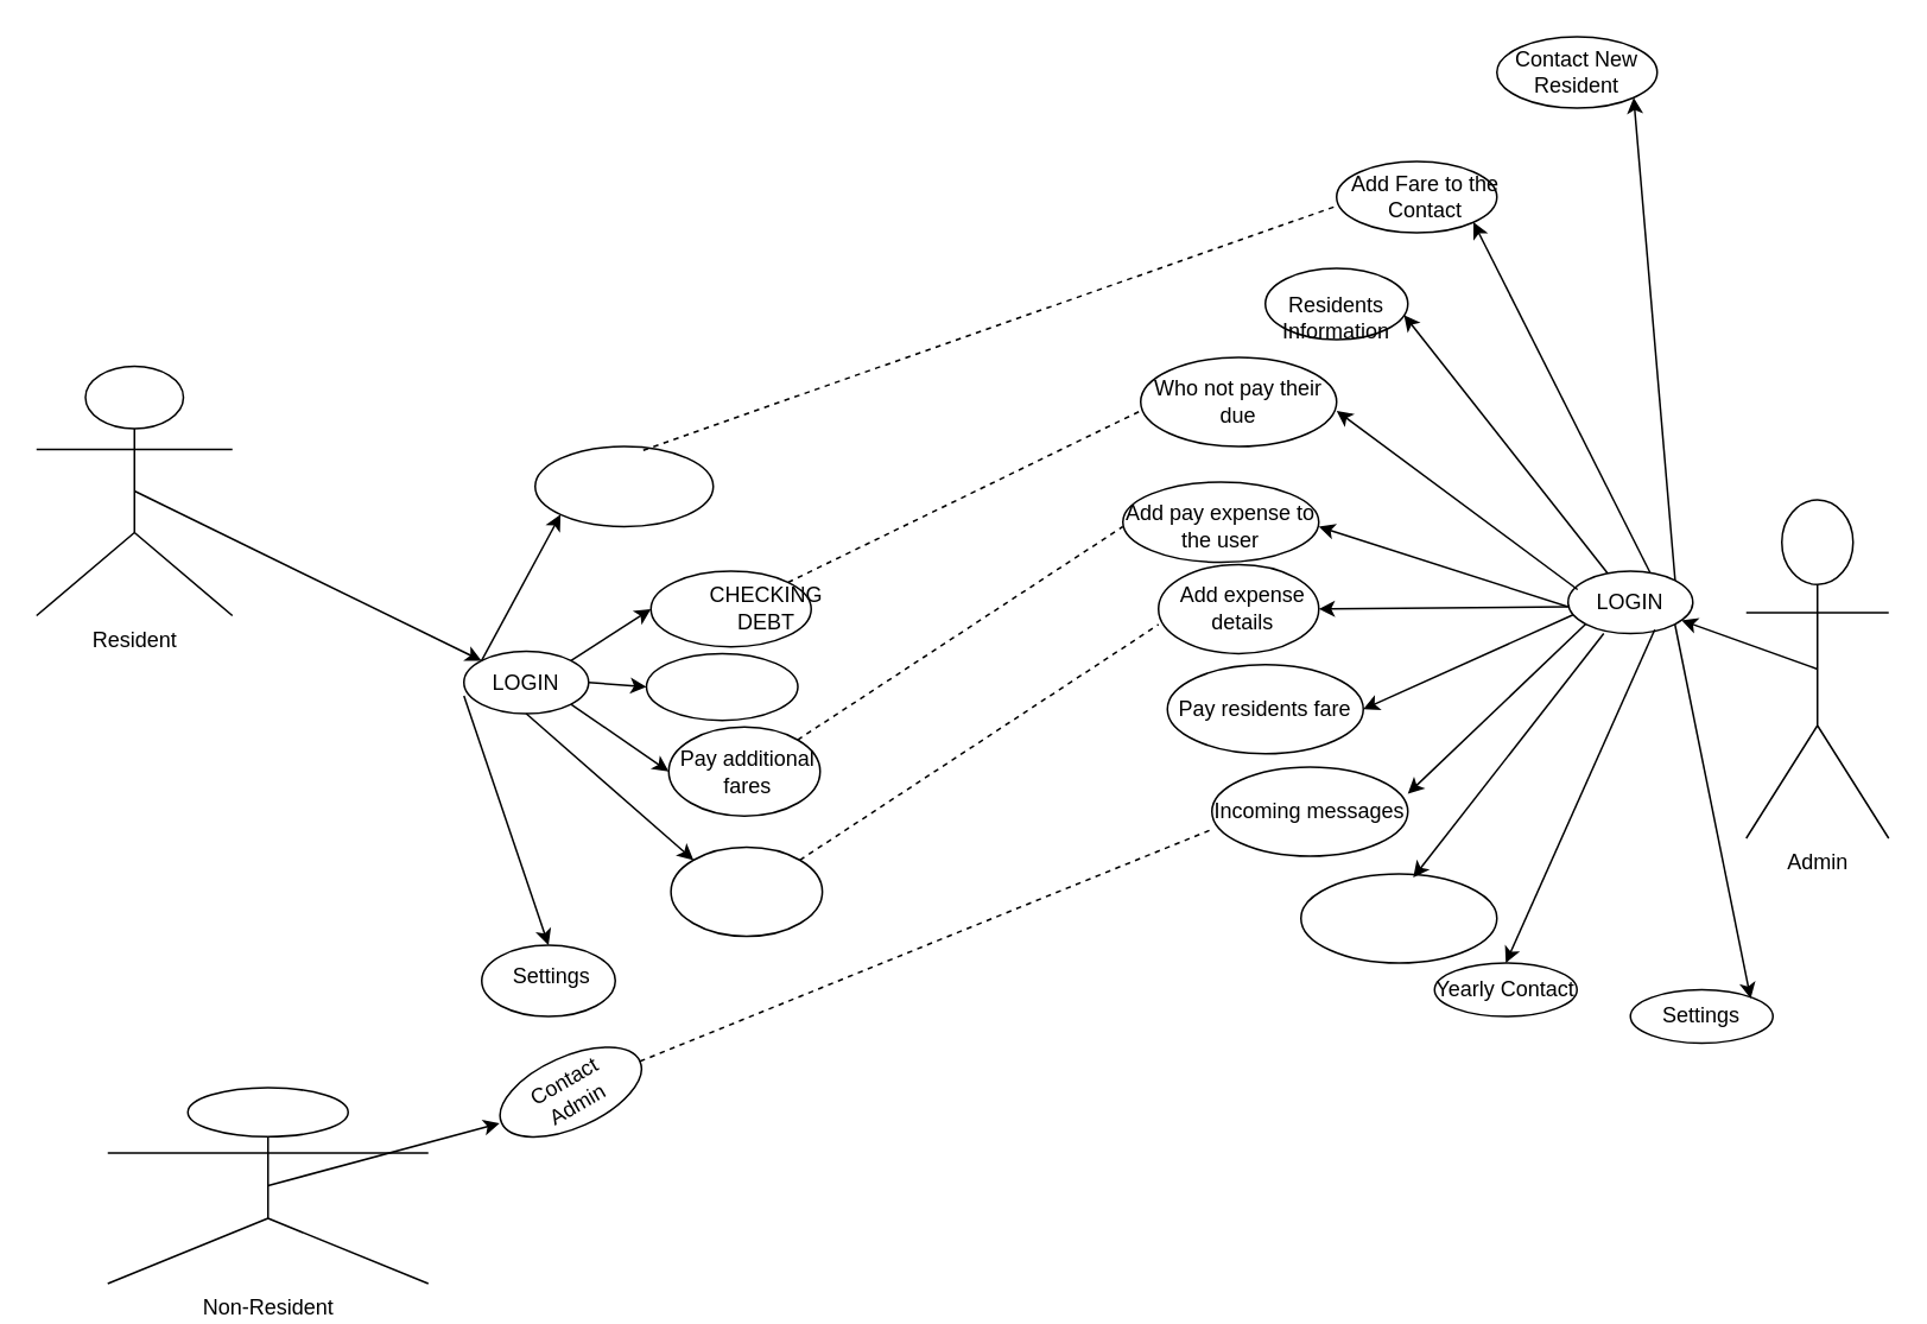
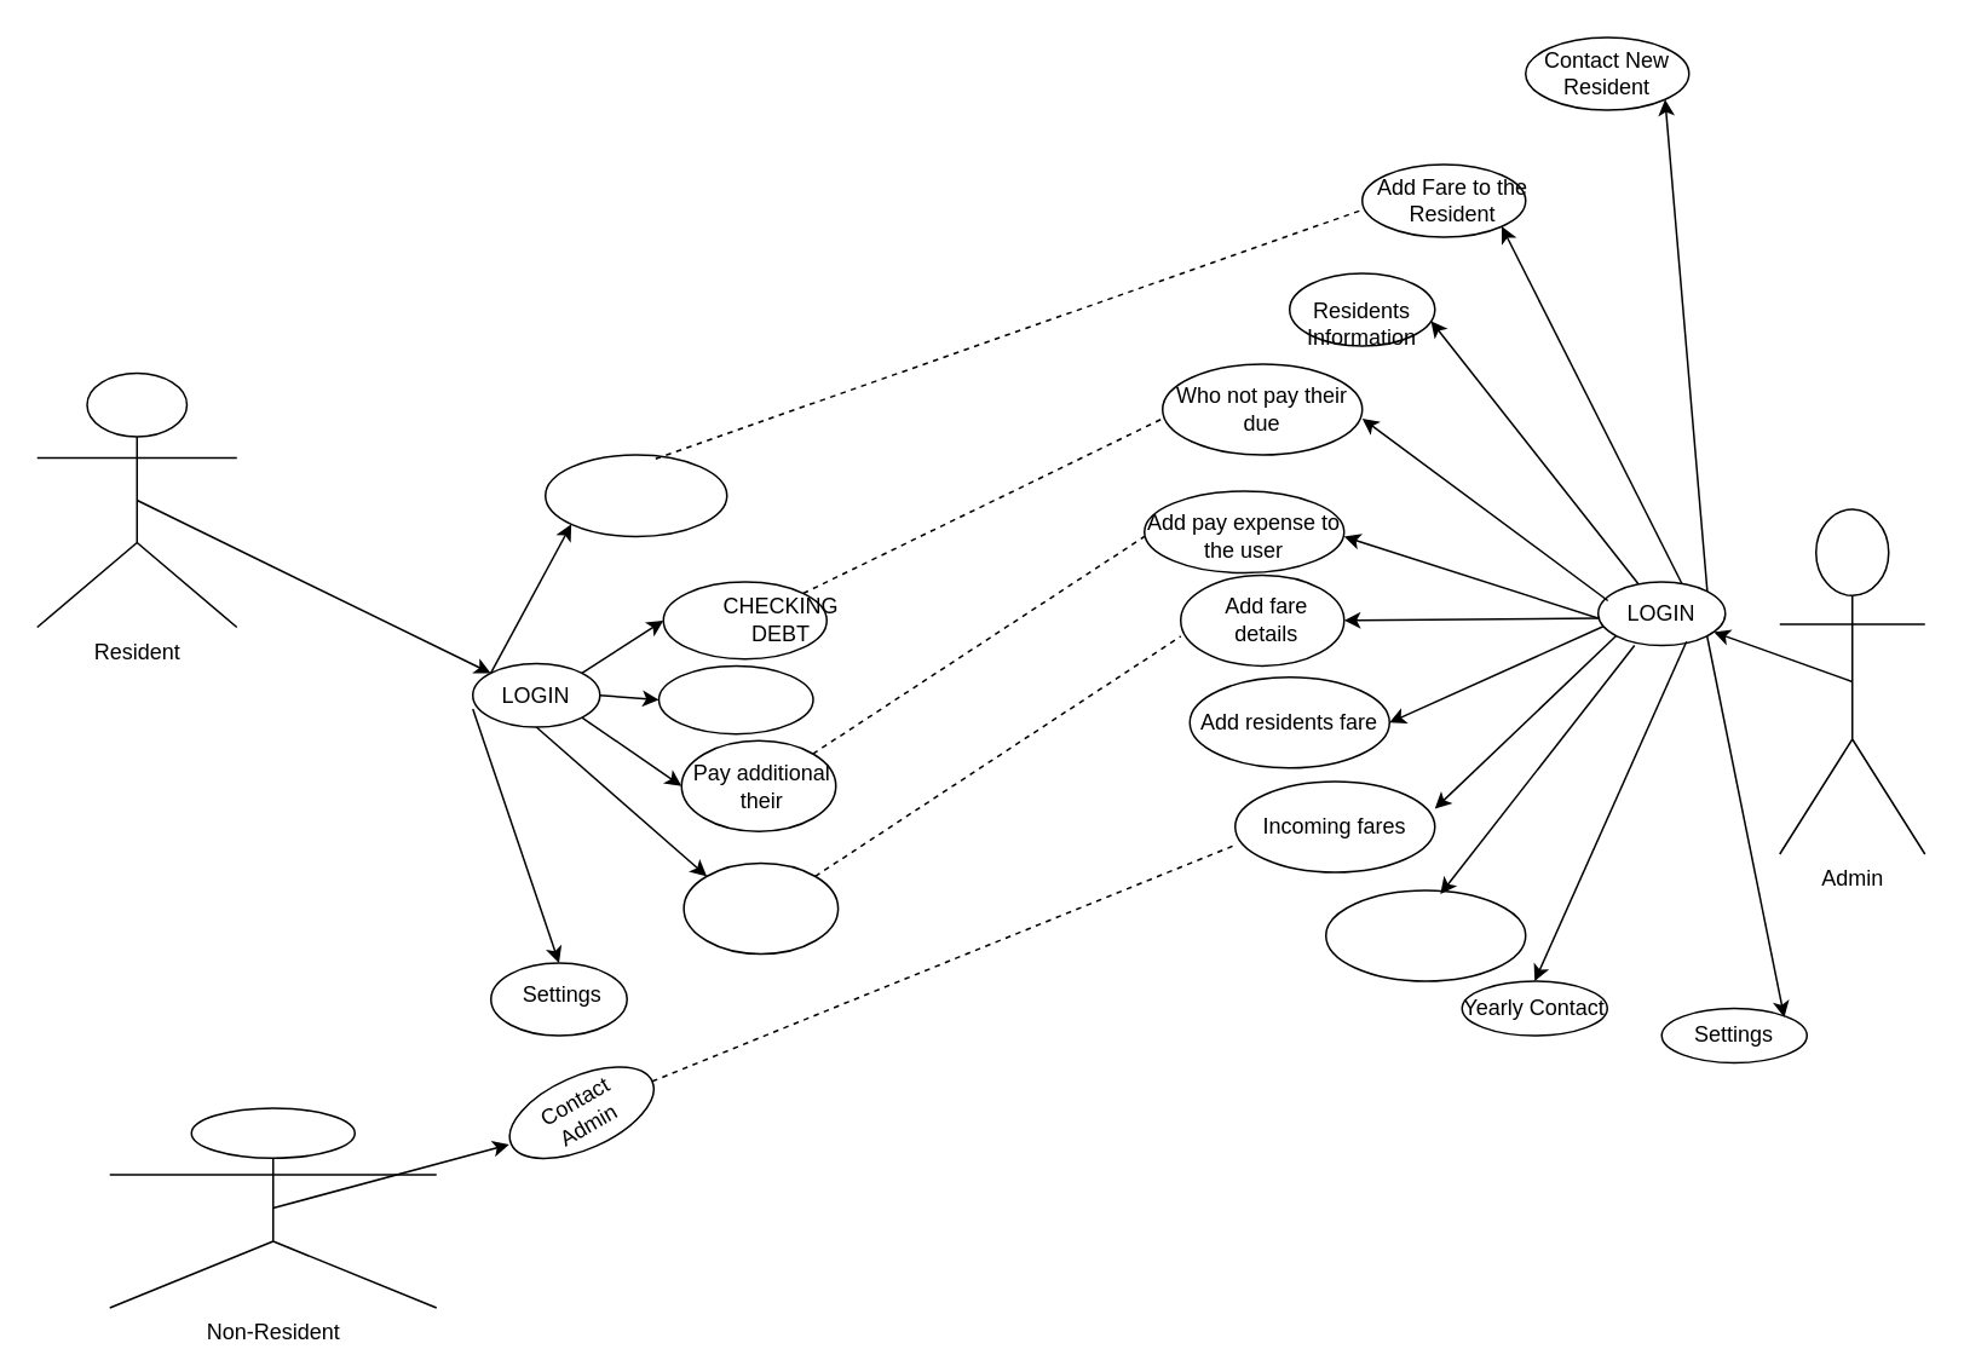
  <mxCell id="0" />
  <mxCell id="1" parent="0" />
  <mxCell id="2" value="Resident&lt;br&gt;" style="shape=umlActor;verticalLabelPosition=bottom;verticalAlign=top;html=1;outlineConnect=0;" vertex="1" parent="1"><mxGeometry x="20" y="205" width="110" height="140" as="geometry" /></mxCell>
  <mxCell id="3" value="" style="endArrow=classic;html=1;exitX=0.5;exitY=0.5;exitDx=0;exitDy=0;exitPerimeter=0;" edge="1" parent="1" source="2" target="4"><mxGeometry width="50" height="50" relative="1" as="geometry"><mxPoint x="230" y="380" as="sourcePoint" /><mxPoint x="280" y="380" as="targetPoint" /><Array as="points" /></mxGeometry></mxCell>
  <mxCell id="4" value="" style="ellipse;whiteSpace=wrap;html=1;" vertex="1" parent="1"><mxGeometry x="260" y="365" width="70" height="35" as="geometry" /></mxCell>
  <mxCell id="5" value="LOGIN" style="text;html=1;strokeColor=none;fillColor=none;align=center;verticalAlign=middle;whiteSpace=wrap;rounded=0;" vertex="1" parent="1"><mxGeometry x="275" y="372.5" width="40" height="20" as="geometry" /></mxCell>
  <mxCell id="6" value="" style="endArrow=classic;html=1;entryX=0;entryY=1;entryDx=0;entryDy=0;exitX=0;exitY=0;exitDx=0;exitDy=0;" edge="1" parent="1" source="4" target="8"><mxGeometry width="50" height="50" relative="1" as="geometry"><mxPoint x="300" y="365" as="sourcePoint" /><mxPoint x="347.108" y="328.763" as="targetPoint" /></mxGeometry></mxCell>
  <mxCell id="7" value="" style="endArrow=classic;html=1;exitX=1;exitY=0;exitDx=0;exitDy=0;entryX=0;entryY=0.5;entryDx=0;entryDy=0;" edge="1" parent="1" source="4" target="9"><mxGeometry width="50" height="50" relative="1" as="geometry"><mxPoint x="360" y="392.5" as="sourcePoint" /><mxPoint x="380" y="380" as="targetPoint" /></mxGeometry></mxCell>
  <mxCell id="8" value="" style="ellipse;whiteSpace=wrap;html=1;" vertex="1" parent="1"><mxGeometry x="300" y="250" width="100" height="45" as="geometry" /></mxCell>
  <mxCell id="9" value="" style="ellipse;whiteSpace=wrap;html=1;" vertex="1" parent="1"><mxGeometry x="365" y="320" width="90" height="42.5" as="geometry" /></mxCell>
  <mxCell id="10" value="CHECKING DEBT" style="text;html=1;strokeColor=none;fillColor=none;align=center;verticalAlign=middle;whiteSpace=wrap;rounded=0;" vertex="1" parent="1"><mxGeometry x="410" y="331.25" width="40" height="20" as="geometry" /></mxCell>
  <mxCell id="11" value="" style="ellipse;whiteSpace=wrap;html=1;" vertex="1" parent="1"><mxGeometry x="362.5" y="366.25" width="85" height="37.5" as="geometry" /></mxCell>
  <mxCell id="12" value="" style="endArrow=classic;html=1;exitX=1;exitY=0.5;exitDx=0;exitDy=0;entryX=0;entryY=0.5;entryDx=0;entryDy=0;" edge="1" parent="1" source="4" target="11"><mxGeometry width="50" height="50" relative="1" as="geometry"><mxPoint x="315" y="433.75" as="sourcePoint" /><mxPoint x="365" y="383.75" as="targetPoint" /></mxGeometry></mxCell>
  <mxCell id="13" value="" style="ellipse;whiteSpace=wrap;html=1;" vertex="1" parent="1"><mxGeometry x="375" y="407.5" width="85" height="50" as="geometry" /></mxCell>
- <mxCell id="14" value="Pay additional fares" style="text;html=1;strokeColor=none;fillColor=none;align=center;verticalAlign=middle;whiteSpace=wrap;rounded=0;" vertex="1" parent="1"><mxGeometry x="372.5" y="422.5" width="92.5" height="20" as="geometry" /></mxCell>
+ <mxCell id="14" value="Pay additional their" style="text;html=1;strokeColor=none;fillColor=none;align=center;verticalAlign=middle;whiteSpace=wrap;rounded=0;" vertex="1" parent="1"><mxGeometry x="372.5" y="422.5" width="92.5" height="20" as="geometry" /></mxCell>
  <mxCell id="15" value="" style="endArrow=classic;html=1;entryX=0;entryY=0.5;entryDx=0;entryDy=0;exitX=1;exitY=1;exitDx=0;exitDy=0;" edge="1" parent="1" source="4" target="13"><mxGeometry width="50" height="50" relative="1" as="geometry"><mxPoint x="275" y="460" as="sourcePoint" /><mxPoint x="325" y="410" as="targetPoint" /></mxGeometry></mxCell>
  <mxCell id="16" value="" style="ellipse;whiteSpace=wrap;html=1;" vertex="1" parent="1"><mxGeometry x="376.25" y="475" width="85" height="50" as="geometry" /></mxCell>
  <mxCell id="17" value="" style="endArrow=classic;html=1;entryX=0;entryY=0;entryDx=0;entryDy=0;exitX=0.5;exitY=1;exitDx=0;exitDy=0;" edge="1" parent="1" source="4" target="16"><mxGeometry width="50" height="50" relative="1" as="geometry"><mxPoint x="220" y="480" as="sourcePoint" /><mxPoint x="270" y="430" as="targetPoint" /></mxGeometry></mxCell>
  <mxCell id="18" value="" style="ellipse;whiteSpace=wrap;html=1;" vertex="1" parent="1"><mxGeometry x="270" y="530" width="75" height="40" as="geometry" /></mxCell>
  <mxCell id="19" value="Settings" style="text;html=1;strokeColor=none;fillColor=none;align=center;verticalAlign=middle;whiteSpace=wrap;rounded=0;" vertex="1" parent="1"><mxGeometry x="272.5" y="540" width="72.5" height="15" as="geometry" /></mxCell>
  <mxCell id="20" value="" style="endArrow=classic;html=1;entryX=0.5;entryY=0;entryDx=0;entryDy=0;exitX=0;exitY=0.714;exitDx=0;exitDy=0;exitPerimeter=0;" edge="1" parent="1" source="4" target="18"><mxGeometry width="50" height="50" relative="1" as="geometry"><mxPoint x="200" y="495" as="sourcePoint" /><mxPoint x="250" y="445" as="targetPoint" /></mxGeometry></mxCell>
  <mxCell id="21" value="Admin" style="shape=umlActor;verticalLabelPosition=bottom;verticalAlign=top;html=1;outlineConnect=0;" vertex="1" parent="1"><mxGeometry x="980" y="280" width="80" height="190" as="geometry" /></mxCell>
  <mxCell id="22" value="LOGIN" style="ellipse;whiteSpace=wrap;html=1;" vertex="1" parent="1"><mxGeometry x="880" y="320" width="70" height="35" as="geometry" /></mxCell>
  <mxCell id="23" value="" style="endArrow=classic;html=1;exitX=0.5;exitY=0.5;exitDx=0;exitDy=0;exitPerimeter=0;" edge="1" parent="1" source="21" target="22"><mxGeometry width="50" height="50" relative="1" as="geometry"><mxPoint x="860" y="202.5" as="sourcePoint" /><mxPoint x="910" y="152.5" as="targetPoint" /></mxGeometry></mxCell>
  <mxCell id="24" value="Contact New Resident" style="ellipse;whiteSpace=wrap;html=1;" vertex="1" parent="1"><mxGeometry x="840" y="20" width="90" height="40" as="geometry" /></mxCell>
  <mxCell id="25" value="" style="endArrow=classic;html=1;entryX=1;entryY=1;entryDx=0;entryDy=0;exitX=1;exitY=0;exitDx=0;exitDy=0;" edge="1" parent="1" source="22" target="24"><mxGeometry width="50" height="50" relative="1" as="geometry"><mxPoint x="800" y="125" as="sourcePoint" /><mxPoint x="850" y="75" as="targetPoint" /></mxGeometry></mxCell>
  <mxCell id="26" value="" style="ellipse;whiteSpace=wrap;html=1;" vertex="1" parent="1"><mxGeometry x="750" y="90" width="90" height="40" as="geometry" /></mxCell>
- <mxCell id="27" value="Add Fare to the Contact" style="text;html=1;strokeColor=none;fillColor=none;align=center;verticalAlign=middle;whiteSpace=wrap;rounded=0;" vertex="1" parent="1"><mxGeometry x="750" y="100" width="100" height="20" as="geometry" /></mxCell>
+ <mxCell id="27" value="Add Fare to the Resident" style="text;html=1;strokeColor=none;fillColor=none;align=center;verticalAlign=middle;whiteSpace=wrap;rounded=0;" vertex="1" parent="1"><mxGeometry x="750" y="100" width="100" height="20" as="geometry" /></mxCell>
  <mxCell id="28" value="" style="ellipse;whiteSpace=wrap;html=1;" vertex="1" parent="1"><mxGeometry x="710" y="150" width="80" height="40" as="geometry" /></mxCell>
  <mxCell id="29" value="Residents Information" style="text;html=1;strokeColor=none;fillColor=none;align=center;verticalAlign=middle;whiteSpace=wrap;rounded=0;" vertex="1" parent="1"><mxGeometry x="730" y="167.5" width="40" height="20" as="geometry" /></mxCell>
  <mxCell id="30" value="" style="endArrow=classic;html=1;entryX=1;entryY=1;entryDx=0;entryDy=0;exitX=0.66;exitY=0.033;exitDx=0;exitDy=0;exitPerimeter=0;" edge="1" parent="1" source="22" target="26"><mxGeometry width="50" height="50" relative="1" as="geometry"><mxPoint x="640" y="160" as="sourcePoint" /><mxPoint x="690" y="110" as="targetPoint" /></mxGeometry></mxCell>
  <mxCell id="31" value="" style="endArrow=classic;html=1;entryX=0.973;entryY=0.654;entryDx=0;entryDy=0;entryPerimeter=0;" edge="1" parent="1" source="22" target="28"><mxGeometry width="50" height="50" relative="1" as="geometry"><mxPoint x="750" y="190" as="sourcePoint" /><mxPoint x="800" y="140" as="targetPoint" /></mxGeometry></mxCell>
  <mxCell id="32" value="" style="ellipse;whiteSpace=wrap;html=1;" vertex="1" parent="1"><mxGeometry x="640" y="200" width="110" height="50" as="geometry" /></mxCell>
  <mxCell id="33" value="Who not pay their due" style="text;html=1;strokeColor=none;fillColor=none;align=center;verticalAlign=middle;whiteSpace=wrap;rounded=0;" vertex="1" parent="1"><mxGeometry x="640" y="215" width="110" height="20" as="geometry" /></mxCell>
  <mxCell id="34" value="" style="ellipse;whiteSpace=wrap;html=1;" vertex="1" parent="1"><mxGeometry x="630" y="270" width="110" height="45" as="geometry" /></mxCell>
  <mxCell id="35" value="Add pay expense to the user" style="text;html=1;strokeColor=none;fillColor=none;align=center;verticalAlign=middle;whiteSpace=wrap;rounded=0;" vertex="1" parent="1"><mxGeometry x="630" y="285" width="110" height="20" as="geometry" /></mxCell>
  <mxCell id="36" value="" style="ellipse;whiteSpace=wrap;html=1;" vertex="1" parent="1"><mxGeometry x="650" y="316.25" width="90" height="50" as="geometry" /></mxCell>
- <mxCell id="37" value="Add expense details" style="text;html=1;strokeColor=none;fillColor=none;align=center;verticalAlign=middle;whiteSpace=wrap;rounded=0;" vertex="1" parent="1"><mxGeometry x="655" y="331.25" width="85" height="20" as="geometry" /></mxCell>
+ <mxCell id="37" value="Add fare details" style="text;html=1;strokeColor=none;fillColor=none;align=center;verticalAlign=middle;whiteSpace=wrap;rounded=0;" vertex="1" parent="1"><mxGeometry x="655" y="331.25" width="85" height="20" as="geometry" /></mxCell>
  <mxCell id="38" value="" style="ellipse;whiteSpace=wrap;html=1;" vertex="1" parent="1"><mxGeometry x="655" y="372.5" width="110" height="50" as="geometry" /></mxCell>
- <mxCell id="39" value="Pay residents fare" style="text;html=1;strokeColor=none;fillColor=none;align=center;verticalAlign=middle;whiteSpace=wrap;rounded=0;" vertex="1" parent="1"><mxGeometry x="655" y="387.5" width="110" height="20" as="geometry" /></mxCell>
+ <mxCell id="39" value="Add residents fare" style="text;html=1;strokeColor=none;fillColor=none;align=center;verticalAlign=middle;whiteSpace=wrap;rounded=0;" vertex="1" parent="1"><mxGeometry x="655" y="387.5" width="110" height="20" as="geometry" /></mxCell>
  <mxCell id="40" value="" style="ellipse;whiteSpace=wrap;html=1;" vertex="1" parent="1"><mxGeometry x="680" y="430" width="110" height="50" as="geometry" /></mxCell>
- <mxCell id="41" value="Incoming messages" style="text;html=1;strokeColor=none;fillColor=none;align=center;verticalAlign=middle;whiteSpace=wrap;rounded=0;" vertex="1" parent="1"><mxGeometry x="680" y="445" width="110" height="20" as="geometry" /></mxCell>
+ <mxCell id="41" value="Incoming fares" style="text;html=1;strokeColor=none;fillColor=none;align=center;verticalAlign=middle;whiteSpace=wrap;rounded=0;" vertex="1" parent="1"><mxGeometry x="680" y="445" width="110" height="20" as="geometry" /></mxCell>
  <mxCell id="42" value="" style="ellipse;whiteSpace=wrap;html=1;" vertex="1" parent="1"><mxGeometry x="730" y="490" width="110" height="50" as="geometry" /></mxCell>
  <mxCell id="43" value="" style="ellipse;whiteSpace=wrap;html=1;" vertex="1" parent="1"><mxGeometry x="805" y="540" width="80" height="30" as="geometry" /></mxCell>
  <mxCell id="44" value="Yearly Contact" style="text;html=1;strokeColor=none;fillColor=none;align=center;verticalAlign=middle;whiteSpace=wrap;rounded=0;" vertex="1" parent="1"><mxGeometry x="790" y="545" width="110" height="20" as="geometry" /></mxCell>
  <mxCell id="45" value="" style="ellipse;whiteSpace=wrap;html=1;" vertex="1" parent="1"><mxGeometry x="915" y="555" width="80" height="30" as="geometry" /></mxCell>
  <mxCell id="46" value="Settings" style="text;html=1;strokeColor=none;fillColor=none;align=center;verticalAlign=middle;whiteSpace=wrap;rounded=0;" vertex="1" parent="1"><mxGeometry x="900" y="560" width="110" height="20" as="geometry" /></mxCell>
  <mxCell id="47" value="" style="endArrow=classic;html=1;entryX=1;entryY=0.75;entryDx=0;entryDy=0;exitX=0.076;exitY=0.295;exitDx=0;exitDy=0;exitPerimeter=0;" edge="1" parent="1" source="22" target="33"><mxGeometry width="50" height="50" relative="1" as="geometry"><mxPoint x="735" y="268.75" as="sourcePoint" /><mxPoint x="785" y="218.75" as="targetPoint" /></mxGeometry></mxCell>
  <mxCell id="48" value="" style="endArrow=classic;html=1;entryX=1;entryY=0.5;entryDx=0;entryDy=0;" edge="1" parent="1" target="35"><mxGeometry width="50" height="50" relative="1" as="geometry"><mxPoint x="880" y="340" as="sourcePoint" /><mxPoint x="760" y="270" as="targetPoint" /></mxGeometry></mxCell>
  <mxCell id="49" value="" style="endArrow=classic;html=1;entryX=1;entryY=0.5;entryDx=0;entryDy=0;" edge="1" parent="1" target="37"><mxGeometry width="50" height="50" relative="1" as="geometry"><mxPoint x="880" y="340" as="sourcePoint" /><mxPoint x="720" y="305" as="targetPoint" /></mxGeometry></mxCell>
  <mxCell id="50" value="" style="endArrow=classic;html=1;entryX=1;entryY=0.5;entryDx=0;entryDy=0;exitX=0.04;exitY=0.7;exitDx=0;exitDy=0;exitPerimeter=0;" edge="1" parent="1" source="22" target="39"><mxGeometry width="50" height="50" relative="1" as="geometry"><mxPoint x="770" y="410" as="sourcePoint" /><mxPoint x="820" y="360" as="targetPoint" /></mxGeometry></mxCell>
  <mxCell id="51" value="" style="endArrow=classic;html=1;entryX=1;entryY=0;entryDx=0;entryDy=0;exitX=0;exitY=1;exitDx=0;exitDy=0;" edge="1" parent="1" source="22" target="41"><mxGeometry width="50" height="50" relative="1" as="geometry"><mxPoint x="910" y="355" as="sourcePoint" /><mxPoint x="820" y="381.25" as="targetPoint" /></mxGeometry></mxCell>
  <mxCell id="52" value="" style="endArrow=classic;html=1;entryX=0.573;entryY=0.04;entryDx=0;entryDy=0;entryPerimeter=0;" edge="1" parent="1" target="42"><mxGeometry width="50" height="50" relative="1" as="geometry"><mxPoint x="900" y="355" as="sourcePoint" /><mxPoint x="900" y="401.25" as="targetPoint" /><Array as="points" /></mxGeometry></mxCell>
  <mxCell id="53" value="" style="endArrow=classic;html=1;entryX=0.5;entryY=0;entryDx=0;entryDy=0;exitX=0.695;exitY=0.938;exitDx=0;exitDy=0;exitPerimeter=0;" edge="1" parent="1" source="22" target="43"><mxGeometry width="50" height="50" relative="1" as="geometry"><mxPoint x="790" y="535" as="sourcePoint" /><mxPoint x="840" y="485" as="targetPoint" /></mxGeometry></mxCell>
  <mxCell id="54" value="" style="endArrow=classic;html=1;entryX=0.75;entryY=0;entryDx=0;entryDy=0;" edge="1" parent="1" target="46"><mxGeometry width="50" height="50" relative="1" as="geometry"><mxPoint x="940" y="350" as="sourcePoint" /><mxPoint x="850" y="510" as="targetPoint" /></mxGeometry></mxCell>
  <mxCell id="55" value="" style="endArrow=none;dashed=1;html=1;entryX=0;entryY=0.75;entryDx=0;entryDy=0;exitX=0.607;exitY=0.047;exitDx=0;exitDy=0;exitPerimeter=0;" edge="1" parent="1" source="8" target="27"><mxGeometry width="50" height="50" relative="1" as="geometry"><mxPoint x="377.5" y="157.5" as="sourcePoint" /><mxPoint x="427.5" y="107.5" as="targetPoint" /></mxGeometry></mxCell>
  <mxCell id="56" value="" style="endArrow=none;dashed=1;html=1;entryX=0;entryY=0.75;entryDx=0;entryDy=0;exitX=1;exitY=0;exitDx=0;exitDy=0;" edge="1" parent="1" source="9" target="33"><mxGeometry width="50" height="50" relative="1" as="geometry"><mxPoint x="412.5" y="320" as="sourcePoint" /><mxPoint x="462.5" y="270" as="targetPoint" /></mxGeometry></mxCell>
  <mxCell id="57" value="" style="endArrow=none;dashed=1;html=1;entryX=0;entryY=0.5;entryDx=0;entryDy=0;exitX=1;exitY=0;exitDx=0;exitDy=0;" edge="1" parent="1" source="13" target="35"><mxGeometry width="50" height="50" relative="1" as="geometry"><mxPoint x="427.5" y="440" as="sourcePoint" /><mxPoint x="477.5" y="390" as="targetPoint" /></mxGeometry></mxCell>
  <mxCell id="58" value="" style="endArrow=none;dashed=1;html=1;entryX=0;entryY=0.675;entryDx=0;entryDy=0;entryPerimeter=0;exitX=1;exitY=0;exitDx=0;exitDy=0;" edge="1" parent="1" source="16" target="36"><mxGeometry width="50" height="50" relative="1" as="geometry"><mxPoint x="412.5" y="505" as="sourcePoint" /><mxPoint x="462.5" y="455" as="targetPoint" /></mxGeometry></mxCell>
  <mxCell id="59" value="Non-Resident" style="shape=umlActor;verticalLabelPosition=bottom;verticalAlign=top;html=1;outlineConnect=0;" vertex="1" parent="1"><mxGeometry x="60" y="610" width="180" height="110" as="geometry" /></mxCell>
  <mxCell id="60" value="" style="ellipse;whiteSpace=wrap;html=1;direction=south;rotation=66;" vertex="1" parent="1"><mxGeometry x="300" y="570" width="40" height="85" as="geometry" /></mxCell>
  <mxCell id="61" value="Contact Admin" style="text;html=1;strokeColor=none;fillColor=none;align=center;verticalAlign=middle;whiteSpace=wrap;rounded=0;rotation=-30;" vertex="1" parent="1"><mxGeometry x="300" y="602.5" width="40" height="20" as="geometry" /></mxCell>
  <mxCell id="62" value="" style="endArrow=classic;html=1;exitX=0.5;exitY=0.5;exitDx=0;exitDy=0;exitPerimeter=0;" edge="1" parent="1" source="59"><mxGeometry width="50" height="50" relative="1" as="geometry"><mxPoint x="225" y="675" as="sourcePoint" /><mxPoint x="280" y="630" as="targetPoint" /></mxGeometry></mxCell>
  <mxCell id="63" value="" style="endArrow=none;dashed=1;html=1;entryX=0;entryY=1;entryDx=0;entryDy=0;exitX=0;exitY=0.5;exitDx=0;exitDy=0;" edge="1" parent="1" source="60" target="41"><mxGeometry width="50" height="50" relative="1" as="geometry"><mxPoint x="500" y="600" as="sourcePoint" /><mxPoint x="550" y="550" as="targetPoint" /></mxGeometry></mxCell>
